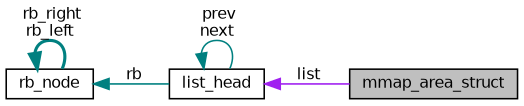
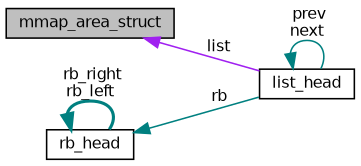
  digraph {
    rankdir=LR
    node [color=black fillcolor=white fontname=Helvetica fontsize=10 shape=record style=filled]
    edge [color=teal dir=back fontname=Helvetica fontsize=10 labelfontname=Helvetica labelfontsize=10 style=solid]
    n1 [fillcolor=grey75 fontcolor=black height=0.2 label=mmap_area_struct width=0.4]
    n2 [height=0.2 label=list_head width=0.4]
-   n3 [height=0.2 label=rb_node width=0.4]
-   n2 -> n1 [color=purple label=" list"]
+   n3 [height=0.2 label=rb_head width=0.4]
+   n1 -> n2 [color=purple label=" list"]
    n2 -> n2 [label=" prev\nnext"]
    n3 -> n2 [label=" rb"]
    n3 -> n3 [label=" rb_right\nrb_left" style=bold]
  }
